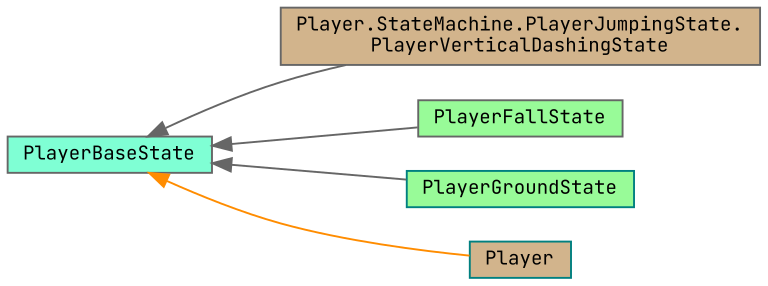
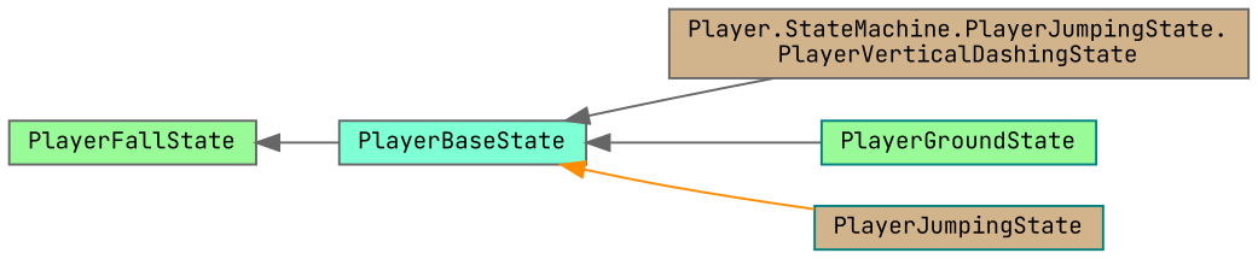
  digraph {
    fontname="JetBrains Mono"
    rankdir=LR
    node [color=gray40 fillcolor=tan fontname="JetBrains Mono" fontsize=10 shape=box style=filled]
    edge [color=gray40 dir=back fontname="JetBrains Mono" fontsize=10 labelfontname=Helvetica labelfontsize=10 style=solid]
    n1 [fillcolor=aquamarine fontcolor=black height=0.2 label=PlayerBaseState width=0.4]
    n2 [height=0.2 label="Player.StateMachine.PlayerJumpingState.\lPlayerVerticalDashingState" width=0.4]
    n3 [fillcolor=palegreen height=0.2 label=PlayerFallState width=0.4]
    n4 [color=teal fillcolor=palegreen height=0.2 label=PlayerGroundState width=0.4]
-   n5 [color=teal height=0.2 label=Player width=0.4]
+   n5 [color=teal height=0.2 label=PlayerJumpingState width=0.4]
    n1 -> n2
-   n1 -> n3
+   n3 -> n1
    n1 -> n4
    n1 -> n5 [color=darkorange]
  }
